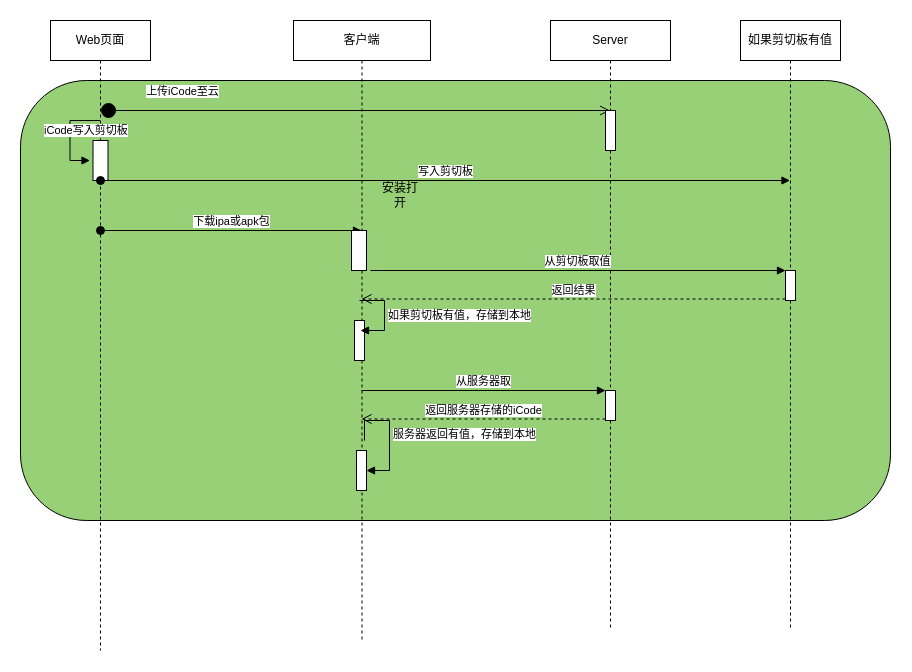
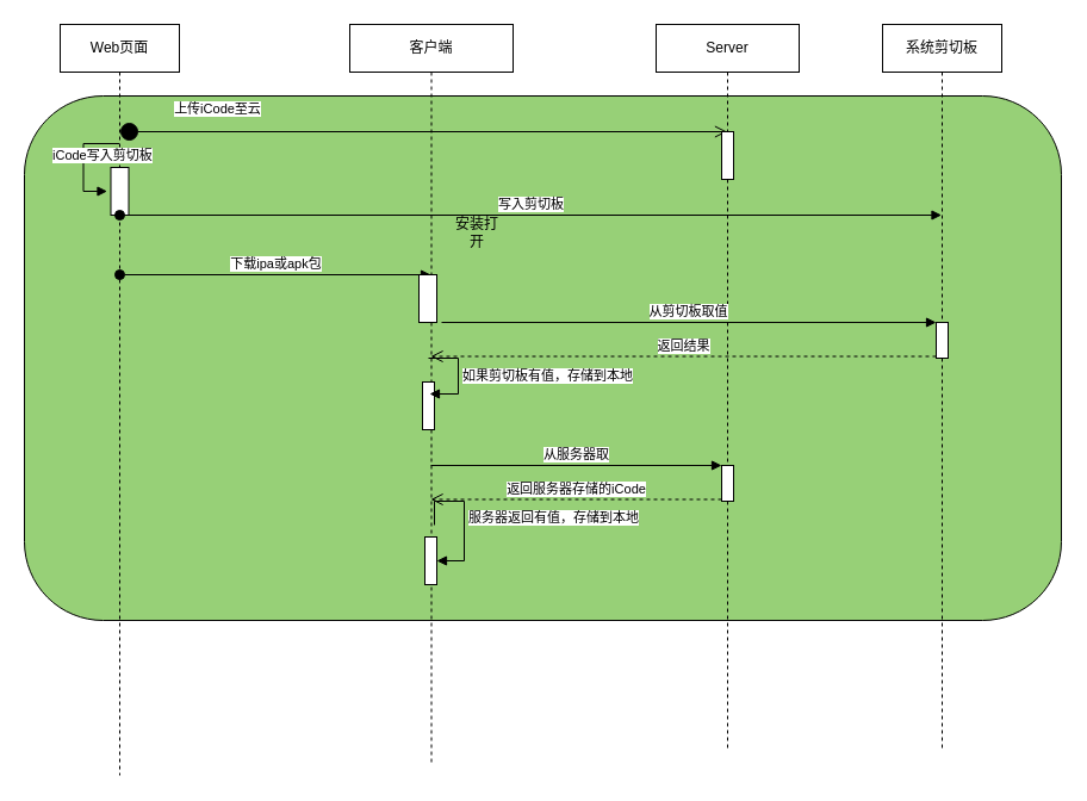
  <mxCell id="0" />
  <mxCell id="1" parent="0" />
  <mxCell id="2" value="" style="rounded=1;whiteSpace=wrap;html=1;fillColor=#97D077;" vertex="1" parent="1"><mxGeometry x="20" y="80" width="870" height="440" as="geometry" /></mxCell>
  <mxCell id="3" value="Web页面" style="shape=umlLifeline;perimeter=lifelinePerimeter;whiteSpace=wrap;html=1;container=1;collapsible=0;recursiveResize=0;outlineConnect=0;" vertex="1" parent="1"><mxGeometry x="50" y="20" width="100" height="630" as="geometry" /></mxCell>
  <mxCell id="4" value="上传iCode至云" style="html=1;verticalAlign=bottom;startArrow=circle;startFill=1;endArrow=open;startSize=6;endSize=8;" edge="1" parent="3" target="9"><mxGeometry x="-0.68" y="10" width="80" relative="1" as="geometry"><mxPoint x="50" y="90" as="sourcePoint" /><mxPoint x="130" y="90" as="targetPoint" /><mxPoint as="offset" /></mxGeometry></mxCell>
  <mxCell id="5" value="iCode写入剪切板" style="edgeStyle=orthogonalEdgeStyle;html=1;align=left;spacingLeft=2;endArrow=block;rounded=0;" edge="1" parent="3"><mxGeometry x="-0.333" y="32" relative="1" as="geometry"><mxPoint x="49.5" y="100" as="sourcePoint" /><Array as="points"><mxPoint x="19.5" y="100" /><mxPoint x="19.5" y="140" /></Array><mxPoint x="39.5" y="140" as="targetPoint" /><mxPoint x="-62" y="10" as="offset" /></mxGeometry></mxCell>
  <mxCell id="6" value="" style="html=1;points=[];perimeter=orthogonalPerimeter;" vertex="1" parent="3"><mxGeometry x="42.5" y="120" width="15" height="40" as="geometry" /></mxCell>
  <mxCell id="7" value="下载ipa或apk包" style="html=1;verticalAlign=bottom;startArrow=oval;startFill=1;endArrow=block;startSize=8;" edge="1" parent="3" target="12"><mxGeometry width="60" relative="1" as="geometry"><mxPoint x="50" y="210" as="sourcePoint" /><mxPoint x="110" y="210" as="targetPoint" /></mxGeometry></mxCell>
  <mxCell id="8" value="写入剪切板" style="html=1;verticalAlign=bottom;startArrow=oval;startFill=1;endArrow=block;startSize=8;" edge="1" parent="3" target="19"><mxGeometry width="60" relative="1" as="geometry"><mxPoint x="50" y="160" as="sourcePoint" /><mxPoint x="110" y="160" as="targetPoint" /></mxGeometry></mxCell>
  <mxCell id="9" value="Server" style="shape=umlLifeline;perimeter=lifelinePerimeter;whiteSpace=wrap;html=1;container=1;collapsible=0;recursiveResize=0;outlineConnect=0;" vertex="1" parent="1"><mxGeometry x="550" y="20" width="120" height="610" as="geometry" /></mxCell>
  <mxCell id="10" value="" style="html=1;points=[];perimeter=orthogonalPerimeter;direction=west;" vertex="1" parent="9"><mxGeometry x="55" y="90" width="10" height="40" as="geometry" /></mxCell>
  <mxCell id="11" value="" style="html=1;points=[];perimeter=orthogonalPerimeter;" vertex="1" parent="9"><mxGeometry x="55" y="370" width="10" height="30" as="geometry" /></mxCell>
  <mxCell id="12" value="客户端" style="shape=umlLifeline;perimeter=lifelinePerimeter;whiteSpace=wrap;html=1;container=1;collapsible=0;recursiveResize=0;outlineConnect=0;" vertex="1" parent="1"><mxGeometry x="293" y="20" width="137" height="620" as="geometry" /></mxCell>
  <mxCell id="13" value="安装打开" style="text;html=1;strokeColor=none;fillColor=none;align=center;verticalAlign=middle;whiteSpace=wrap;rounded=0;" vertex="1" parent="12"><mxGeometry x="87" y="165" width="40" height="20" as="geometry" /></mxCell>
  <mxCell id="14" value="" style="html=1;points=[];perimeter=orthogonalPerimeter;" vertex="1" parent="12"><mxGeometry x="58" y="210" width="15" height="40" as="geometry" /></mxCell>
  <mxCell id="15" value="" style="html=1;points=[];perimeter=orthogonalPerimeter;" vertex="1" parent="12"><mxGeometry x="61" y="300" width="10" height="40" as="geometry" /></mxCell>
  <mxCell id="16" value="如果剪切板有值，存储到本地" style="edgeStyle=orthogonalEdgeStyle;html=1;align=left;spacingLeft=2;endArrow=block;rounded=0;entryX=0.6;entryY=0.25;entryDx=0;entryDy=0;entryPerimeter=0;" edge="1" target="15" parent="12"><mxGeometry relative="1" as="geometry"><mxPoint x="66" y="280" as="sourcePoint" /><Array as="points"><mxPoint x="91" y="280" /><mxPoint x="91" y="310" /></Array><mxPoint x="77" y="310" as="targetPoint" /></mxGeometry></mxCell>
  <mxCell id="17" value="" style="html=1;points=[];perimeter=orthogonalPerimeter;" vertex="1" parent="12"><mxGeometry x="63" y="430" width="10" height="40" as="geometry" /></mxCell>
  <mxCell id="18" value="服务器返回有值，存储到本地" style="edgeStyle=orthogonalEdgeStyle;html=1;align=left;spacingLeft=2;endArrow=block;rounded=0;" edge="1" parent="12"><mxGeometry relative="1" as="geometry"><mxPoint x="71" y="420" as="sourcePoint" /><Array as="points"><mxPoint x="71" y="400" /><mxPoint x="96" y="400" /><mxPoint x="96" y="450" /><mxPoint x="73" y="450" /></Array><mxPoint x="73" y="450" as="targetPoint" /></mxGeometry></mxCell>
- <mxCell id="19" value="如果剪切板有值" style="shape=umlLifeline;perimeter=lifelinePerimeter;whiteSpace=wrap;html=1;container=1;collapsible=0;recursiveResize=0;outlineConnect=0;" vertex="1" parent="1"><mxGeometry x="740" y="20" width="100" height="610" as="geometry" /></mxCell>
+ <mxCell id="19" value="系统剪切板" style="shape=umlLifeline;perimeter=lifelinePerimeter;whiteSpace=wrap;html=1;container=1;collapsible=0;recursiveResize=0;outlineConnect=0;" vertex="1" parent="1"><mxGeometry x="740" y="20" width="100" height="610" as="geometry" /></mxCell>
  <mxCell id="20" value="" style="html=1;points=[];perimeter=orthogonalPerimeter;" vertex="1" parent="19"><mxGeometry x="45" y="250" width="10" height="30" as="geometry" /></mxCell>
  <mxCell id="21" value="从剪切板取值" style="html=1;verticalAlign=bottom;endArrow=block;entryX=0;entryY=0;exitX=1.267;exitY=1;exitDx=0;exitDy=0;exitPerimeter=0;" edge="1" target="20" parent="1" source="14"><mxGeometry relative="1" as="geometry"><mxPoint x="715" y="270" as="sourcePoint" /></mxGeometry></mxCell>
  <mxCell id="22" value="返回结果" style="html=1;verticalAlign=bottom;endArrow=open;dashed=1;endSize=8;exitX=0;exitY=0.95;" edge="1" source="20" parent="1" target="12"><mxGeometry relative="1" as="geometry"><mxPoint x="715" y="346" as="targetPoint" /></mxGeometry></mxCell>
  <mxCell id="23" value="从服务器取" style="html=1;verticalAlign=bottom;endArrow=block;entryX=0;entryY=0;" edge="1" target="11" parent="1" source="12"><mxGeometry relative="1" as="geometry"><mxPoint x="535" y="360" as="sourcePoint" /></mxGeometry></mxCell>
  <mxCell id="24" value="返回服务器存储的iCode" style="html=1;verticalAlign=bottom;endArrow=open;dashed=1;endSize=8;exitX=0;exitY=0.95;" edge="1" source="11" parent="1" target="12"><mxGeometry relative="1" as="geometry"><mxPoint x="535" y="436" as="targetPoint" /></mxGeometry></mxCell>
